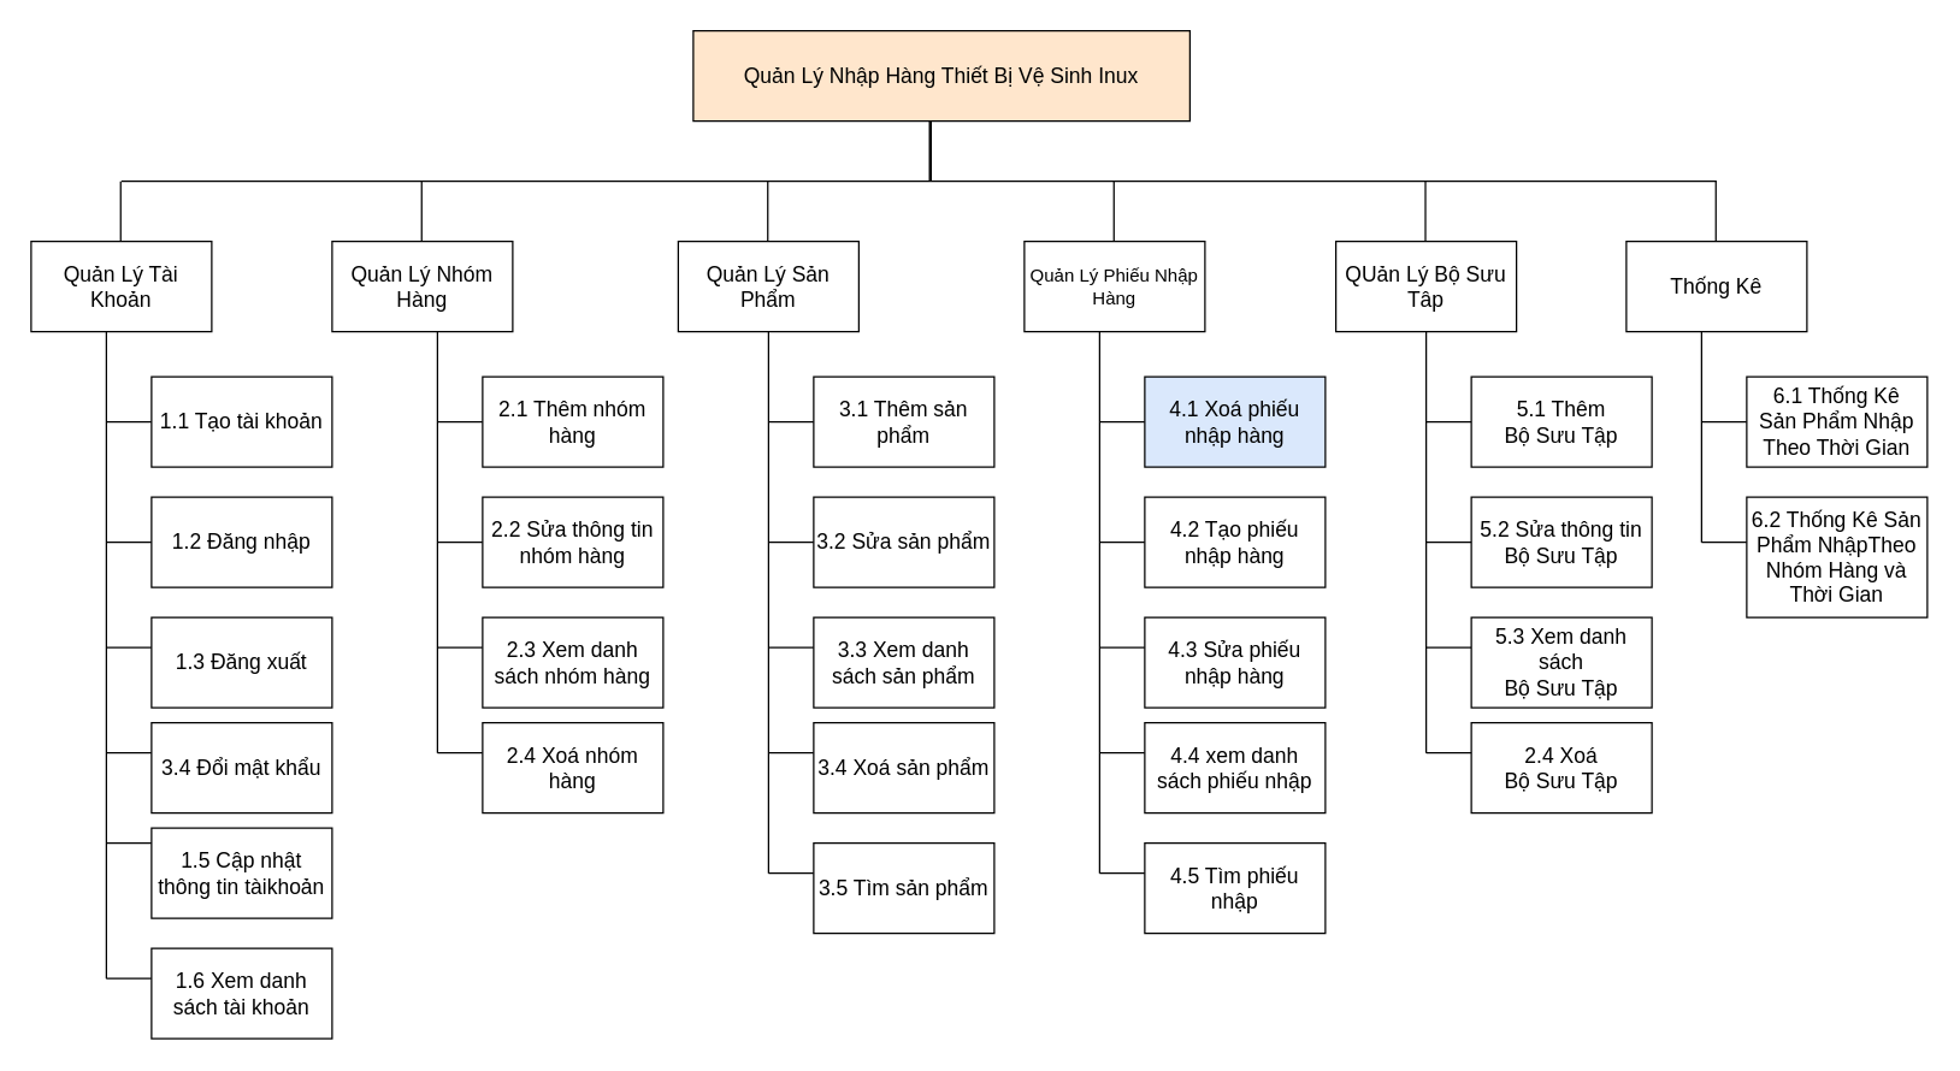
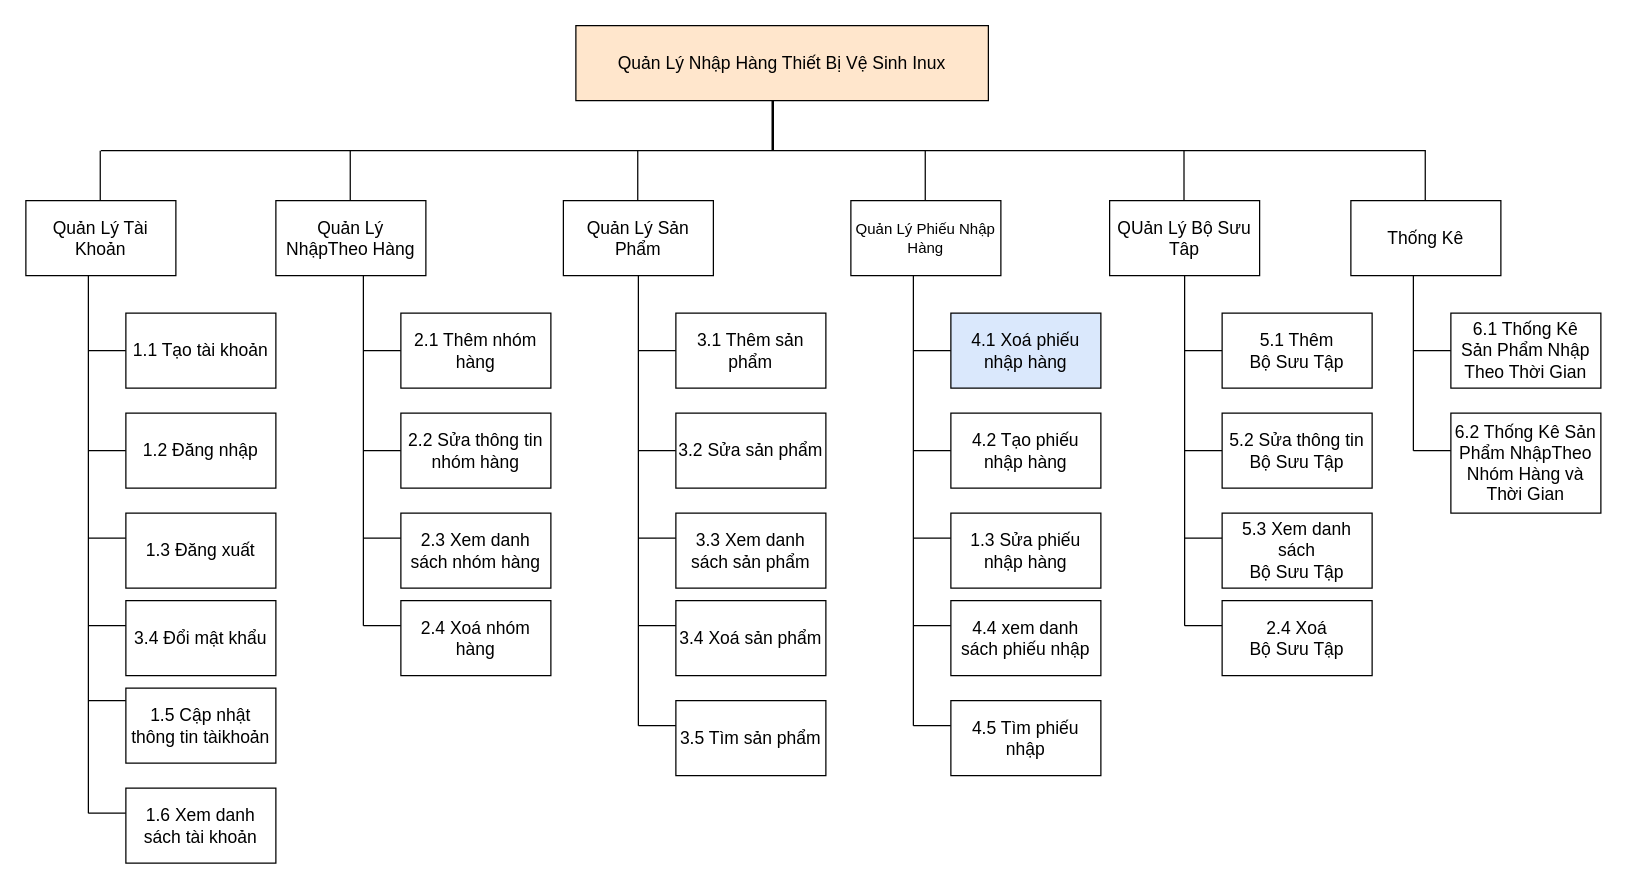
  <mxCell id="0" />
  <mxCell id="1" parent="0" />
  <mxCell id="2" value="&lt;font style=&quot;font-size: 14px&quot;&gt;Quản Lý Nhập Hàng Thiết Bị Vệ Sinh Inux&lt;br&gt;&lt;/font&gt;" style="rounded=0;whiteSpace=wrap;html=1;fillColor=#ffe6cc;" parent="1" vertex="1"><mxGeometry x="460" y="20" width="330" height="60" as="geometry" /></mxCell>
  <mxCell id="3" value="" style="shape=link;html=1;width=-1;" parent="1" edge="1"><mxGeometry width="100" relative="1" as="geometry"><mxPoint x="617.5" y="80" as="sourcePoint" /><mxPoint x="617.5" y="120" as="targetPoint" /></mxGeometry></mxCell>
  <mxCell id="4" value="" style="endArrow=none;html=1;" parent="1" edge="1"><mxGeometry width="50" height="50" relative="1" as="geometry"><mxPoint x="80" y="120" as="sourcePoint" /><mxPoint x="1140" y="120" as="targetPoint" /></mxGeometry></mxCell>
  <mxCell id="5" value="" style="endArrow=none;html=1;" parent="1" edge="1"><mxGeometry width="50" height="50" relative="1" as="geometry"><mxPoint x="70" y="220" as="sourcePoint" /><mxPoint x="70" y="650" as="targetPoint" /></mxGeometry></mxCell>
  <mxCell id="6" value="" style="endArrow=none;html=1;" parent="1" edge="1"><mxGeometry width="50" height="50" relative="1" as="geometry"><mxPoint x="70" y="280" as="sourcePoint" /><mxPoint x="100" y="280" as="targetPoint" /></mxGeometry></mxCell>
  <mxCell id="7" value="" style="endArrow=none;html=1;" parent="1" edge="1"><mxGeometry width="50" height="50" relative="1" as="geometry"><mxPoint x="70" y="360" as="sourcePoint" /><mxPoint x="100" y="360" as="targetPoint" /></mxGeometry></mxCell>
  <mxCell id="8" value="" style="endArrow=none;html=1;" parent="1" edge="1"><mxGeometry width="50" height="50" relative="1" as="geometry"><mxPoint x="70" y="500" as="sourcePoint" /><mxPoint x="100" y="500" as="targetPoint" /></mxGeometry></mxCell>
  <mxCell id="9" value="" style="endArrow=none;html=1;" parent="1" edge="1"><mxGeometry width="50" height="50" relative="1" as="geometry"><mxPoint x="70" y="560" as="sourcePoint" /><mxPoint x="100" y="560" as="targetPoint" /></mxGeometry></mxCell>
  <mxCell id="10" value="" style="endArrow=none;html=1;" parent="1" edge="1"><mxGeometry width="50" height="50" relative="1" as="geometry"><mxPoint x="70" y="430" as="sourcePoint" /><mxPoint x="100" y="430" as="targetPoint" /></mxGeometry></mxCell>
  <mxCell id="11" value="&lt;font style=&quot;font-size: 14px&quot;&gt;&lt;span&gt;1.1 Tạo tài khoản&lt;/span&gt;&lt;/font&gt;" style="rounded=0;whiteSpace=wrap;html=1;" parent="1" vertex="1"><mxGeometry x="100" y="250" width="120" height="60" as="geometry" /></mxCell>
  <mxCell id="12" value="&lt;font style=&quot;font-size: 14px&quot;&gt;&lt;span&gt;1.2 Đăng nhập&lt;/span&gt;&lt;/font&gt;" style="rounded=0;whiteSpace=wrap;html=1;" parent="1" vertex="1"><mxGeometry x="100" y="330" width="120" height="60" as="geometry" /></mxCell>
  <mxCell id="13" value="&lt;font style=&quot;font-size: 14px&quot;&gt;&lt;span&gt;1.3 Đăng xuất&lt;/span&gt;&lt;/font&gt;" style="rounded=0;whiteSpace=wrap;html=1;" parent="1" vertex="1"><mxGeometry x="100" y="410" width="120" height="60" as="geometry" /></mxCell>
  <mxCell id="14" value="&lt;font style=&quot;font-size: 14px&quot;&gt;&lt;span&gt;3.4 Đổi mật khẩu&lt;/span&gt;&lt;/font&gt;" style="rounded=0;whiteSpace=wrap;html=1;" parent="1" vertex="1"><mxGeometry x="100" y="480" width="120" height="60" as="geometry" /></mxCell>
  <mxCell id="15" value="" style="endArrow=none;html=1;" parent="1" edge="1"><mxGeometry width="50" height="50" relative="1" as="geometry"><mxPoint x="290" y="220" as="sourcePoint" /><mxPoint x="290" y="500" as="targetPoint" /></mxGeometry></mxCell>
  <mxCell id="16" value="" style="endArrow=none;html=1;" parent="1" edge="1"><mxGeometry width="50" height="50" relative="1" as="geometry"><mxPoint x="290" y="280" as="sourcePoint" /><mxPoint x="320" y="280" as="targetPoint" /></mxGeometry></mxCell>
  <mxCell id="17" value="" style="endArrow=none;html=1;" parent="1" edge="1"><mxGeometry width="50" height="50" relative="1" as="geometry"><mxPoint x="290" y="360" as="sourcePoint" /><mxPoint x="320" y="360" as="targetPoint" /></mxGeometry></mxCell>
  <mxCell id="18" value="" style="endArrow=none;html=1;" parent="1" edge="1"><mxGeometry width="50" height="50" relative="1" as="geometry"><mxPoint x="290" y="500" as="sourcePoint" /><mxPoint x="320" y="500" as="targetPoint" /></mxGeometry></mxCell>
  <mxCell id="19" value="" style="endArrow=none;html=1;" parent="1" edge="1"><mxGeometry width="50" height="50" relative="1" as="geometry"><mxPoint x="290" y="430" as="sourcePoint" /><mxPoint x="320" y="430" as="targetPoint" /></mxGeometry></mxCell>
  <mxCell id="20" value="&lt;font style=&quot;font-size: 14px&quot;&gt;&lt;span&gt;2.1 Thêm nhóm hàng&lt;/span&gt;&lt;/font&gt;" style="rounded=0;whiteSpace=wrap;html=1;" parent="1" vertex="1"><mxGeometry x="320" y="250" width="120" height="60" as="geometry" /></mxCell>
  <mxCell id="21" value="&lt;font style=&quot;font-size: 14px&quot;&gt;&lt;span&gt;2.2 Sửa thông tin nhóm hàng&lt;/span&gt;&lt;/font&gt;" style="rounded=0;whiteSpace=wrap;html=1;" parent="1" vertex="1"><mxGeometry x="320" y="330" width="120" height="60" as="geometry" /></mxCell>
  <mxCell id="22" value="&lt;font style=&quot;font-size: 14px&quot;&gt;&lt;span&gt;2.3 Xem danh sách nhóm hàng&lt;/span&gt;&lt;/font&gt;" style="rounded=0;whiteSpace=wrap;html=1;" parent="1" vertex="1"><mxGeometry x="320" y="410" width="120" height="60" as="geometry" /></mxCell>
  <mxCell id="23" value="&lt;font style=&quot;font-size: 14px&quot;&gt;&lt;span&gt;2.4 Xoá nhóm hàng&lt;/span&gt;&lt;/font&gt;" style="rounded=0;whiteSpace=wrap;html=1;" parent="1" vertex="1"><mxGeometry x="320" y="480" width="120" height="60" as="geometry" /></mxCell>
  <mxCell id="24" value="" style="endArrow=none;html=1;" parent="1" edge="1"><mxGeometry width="50" height="50" relative="1" as="geometry"><mxPoint x="510" y="220" as="sourcePoint" /><mxPoint x="510" y="580" as="targetPoint" /></mxGeometry></mxCell>
  <mxCell id="25" value="" style="endArrow=none;html=1;" parent="1" edge="1"><mxGeometry width="50" height="50" relative="1" as="geometry"><mxPoint x="510" y="280" as="sourcePoint" /><mxPoint x="540" y="280" as="targetPoint" /></mxGeometry></mxCell>
  <mxCell id="26" value="" style="endArrow=none;html=1;" parent="1" edge="1"><mxGeometry width="50" height="50" relative="1" as="geometry"><mxPoint x="510" y="360" as="sourcePoint" /><mxPoint x="540" y="360" as="targetPoint" /></mxGeometry></mxCell>
  <mxCell id="27" value="" style="endArrow=none;html=1;" parent="1" edge="1"><mxGeometry width="50" height="50" relative="1" as="geometry"><mxPoint x="510" y="500" as="sourcePoint" /><mxPoint x="540" y="500" as="targetPoint" /></mxGeometry></mxCell>
  <mxCell id="28" value="" style="endArrow=none;html=1;" parent="1" edge="1"><mxGeometry width="50" height="50" relative="1" as="geometry"><mxPoint x="510" y="430" as="sourcePoint" /><mxPoint x="540" y="430" as="targetPoint" /></mxGeometry></mxCell>
  <mxCell id="29" value="&lt;font style=&quot;font-size: 14px&quot;&gt;&lt;span&gt;3.1 Thêm sản phẩm&lt;/span&gt;&lt;/font&gt;" style="rounded=0;whiteSpace=wrap;html=1;" parent="1" vertex="1"><mxGeometry x="540" y="250" width="120" height="60" as="geometry" /></mxCell>
  <mxCell id="30" value="&lt;font style=&quot;font-size: 14px&quot;&gt;&lt;span&gt;3.2 Sửa sản phẩm&lt;/span&gt;&lt;/font&gt;" style="rounded=0;whiteSpace=wrap;html=1;" parent="1" vertex="1"><mxGeometry x="540" y="330" width="120" height="60" as="geometry" /></mxCell>
  <mxCell id="31" value="&lt;font style=&quot;font-size: 14px&quot;&gt;&lt;span&gt;3.3 Xem danh sách sản phẩm&lt;/span&gt;&lt;/font&gt;" style="rounded=0;whiteSpace=wrap;html=1;" parent="1" vertex="1"><mxGeometry x="540" y="410" width="120" height="60" as="geometry" /></mxCell>
  <mxCell id="32" value="&lt;font style=&quot;font-size: 14px&quot;&gt;&lt;span&gt;3.4 Xoá sản phẩm&lt;/span&gt;&lt;/font&gt;" style="rounded=0;whiteSpace=wrap;html=1;" parent="1" vertex="1"><mxGeometry x="540" y="480" width="120" height="60" as="geometry" /></mxCell>
  <mxCell id="33" value="" style="endArrow=none;html=1;" parent="1" edge="1"><mxGeometry width="50" height="50" relative="1" as="geometry"><mxPoint x="730" y="220" as="sourcePoint" /><mxPoint x="730" y="580" as="targetPoint" /></mxGeometry></mxCell>
  <mxCell id="34" value="" style="endArrow=none;html=1;" parent="1" edge="1"><mxGeometry width="50" height="50" relative="1" as="geometry"><mxPoint x="730" y="280" as="sourcePoint" /><mxPoint x="760" y="280" as="targetPoint" /></mxGeometry></mxCell>
  <mxCell id="35" value="" style="endArrow=none;html=1;" parent="1" edge="1"><mxGeometry width="50" height="50" relative="1" as="geometry"><mxPoint x="730" y="360" as="sourcePoint" /><mxPoint x="760" y="360" as="targetPoint" /></mxGeometry></mxCell>
  <mxCell id="36" value="" style="endArrow=none;html=1;" parent="1" edge="1"><mxGeometry width="50" height="50" relative="1" as="geometry"><mxPoint x="730" y="500" as="sourcePoint" /><mxPoint x="760" y="500" as="targetPoint" /></mxGeometry></mxCell>
  <mxCell id="37" value="" style="endArrow=none;html=1;" parent="1" edge="1"><mxGeometry width="50" height="50" relative="1" as="geometry"><mxPoint x="730" y="430" as="sourcePoint" /><mxPoint x="760" y="430" as="targetPoint" /></mxGeometry></mxCell>
  <mxCell id="38" value="&lt;font style=&quot;font-size: 14px&quot;&gt;&lt;span&gt;4.1 Xoá phiếu nhập hàng&lt;/span&gt;&lt;/font&gt;" style="rounded=0;whiteSpace=wrap;html=1;fillColor=#dae8fc;" parent="1" vertex="1"><mxGeometry x="760" y="250" width="120" height="60" as="geometry" /></mxCell>
  <mxCell id="39" value="&lt;font style=&quot;font-size: 14px&quot;&gt;&lt;span&gt;4.2 Tạo phiếu nhập hàng&lt;/span&gt;&lt;/font&gt;" style="rounded=0;whiteSpace=wrap;html=1;" parent="1" vertex="1"><mxGeometry x="760" y="330" width="120" height="60" as="geometry" /></mxCell>
- <mxCell id="40" value="&lt;font style=&quot;font-size: 14px&quot;&gt;&lt;span&gt;4.3 Sửa phiếu nhập hàng&lt;/span&gt;&lt;/font&gt;" style="rounded=0;whiteSpace=wrap;html=1;" parent="1" vertex="1"><mxGeometry x="760" y="410" width="120" height="60" as="geometry" /></mxCell>
+ <mxCell id="40" value="&lt;font style=&quot;font-size: 14px&quot;&gt;&lt;span&gt;1.3 Sửa phiếu nhập hàng&lt;/span&gt;&lt;/font&gt;" style="rounded=0;whiteSpace=wrap;html=1;" parent="1" vertex="1"><mxGeometry x="760" y="410" width="120" height="60" as="geometry" /></mxCell>
  <mxCell id="41" value="&lt;font style=&quot;font-size: 14px&quot;&gt;&lt;span&gt;4.4 xem danh sách phiếu nhập&lt;/span&gt;&lt;/font&gt;" style="rounded=0;whiteSpace=wrap;html=1;" parent="1" vertex="1"><mxGeometry x="760" y="480" width="120" height="60" as="geometry" /></mxCell>
  <mxCell id="42" value="" style="endArrow=none;html=1;" parent="1" edge="1"><mxGeometry width="50" height="50" relative="1" as="geometry"><mxPoint x="1130" y="220" as="sourcePoint" /><mxPoint x="1130" y="360" as="targetPoint" /></mxGeometry></mxCell>
  <mxCell id="43" value="" style="endArrow=none;html=1;" parent="1" edge="1"><mxGeometry width="50" height="50" relative="1" as="geometry"><mxPoint x="1130" y="280" as="sourcePoint" /><mxPoint x="1160" y="280" as="targetPoint" /></mxGeometry></mxCell>
  <mxCell id="44" value="" style="endArrow=none;html=1;" parent="1" edge="1"><mxGeometry width="50" height="50" relative="1" as="geometry"><mxPoint x="1130" y="360" as="sourcePoint" /><mxPoint x="1160" y="360" as="targetPoint" /></mxGeometry></mxCell>
  <mxCell id="45" value="&lt;table&gt;&lt;tbody&gt;&lt;tr&gt;&lt;td valign=&quot;top&quot;&gt;&lt;p&gt;&lt;font style=&quot;font-size: 14px&quot;&gt;&lt;span&gt;6.1 Thống Kê Sản Phẩm Nhập Theo Thời  Gian&lt;/span&gt;&lt;/font&gt;&lt;/p&gt;&lt;/td&gt;&lt;/tr&gt;&lt;/tbody&gt;&lt;/table&gt;" style="rounded=0;whiteSpace=wrap;html=1;" parent="1" vertex="1"><mxGeometry x="1160" y="250" width="120" height="60" as="geometry" /></mxCell>
  <mxCell id="46" value="&lt;font style=&quot;font-size: 14px&quot;&gt;&lt;span&gt;6.2 Thống Kê Sản Phẩm NhậpTheo Nhóm Hàng và Thời Gian&lt;/span&gt;&lt;/font&gt;" style="rounded=0;whiteSpace=wrap;html=1;" parent="1" vertex="1"><mxGeometry x="1160" y="330" width="120" height="80" as="geometry" /></mxCell>
  <mxCell id="47" value="&lt;font style=&quot;font-size: 14px&quot;&gt;&lt;span&gt;1.5 Cập nhật thông tin tàikhoản&lt;/span&gt;&lt;/font&gt;" style="rounded=0;whiteSpace=wrap;html=1;" parent="1" vertex="1"><mxGeometry x="100" y="550" width="120" height="60" as="geometry" /></mxCell>
  <mxCell id="48" value="" style="endArrow=none;html=1;" parent="1" edge="1"><mxGeometry width="50" height="50" relative="1" as="geometry"><mxPoint x="70" y="650" as="sourcePoint" /><mxPoint x="100" y="650" as="targetPoint" /></mxGeometry></mxCell>
  <mxCell id="49" value="&lt;font style=&quot;font-size: 14px&quot;&gt;&lt;span&gt;1.6 Xem danh sách tài khoản&lt;/span&gt;&lt;/font&gt;" style="rounded=0;whiteSpace=wrap;html=1;" parent="1" vertex="1"><mxGeometry x="100" y="630" width="120" height="60" as="geometry" /></mxCell>
  <mxCell id="50" value="" style="endArrow=none;html=1;" parent="1" edge="1"><mxGeometry width="50" height="50" relative="1" as="geometry"><mxPoint x="947" y="220" as="sourcePoint" /><mxPoint x="947" y="500" as="targetPoint" /></mxGeometry></mxCell>
  <mxCell id="51" value="" style="endArrow=none;html=1;" parent="1" edge="1"><mxGeometry width="50" height="50" relative="1" as="geometry"><mxPoint x="947" y="280" as="sourcePoint" /><mxPoint x="977" y="280" as="targetPoint" /></mxGeometry></mxCell>
  <mxCell id="52" value="" style="endArrow=none;html=1;" parent="1" edge="1"><mxGeometry width="50" height="50" relative="1" as="geometry"><mxPoint x="947" y="360" as="sourcePoint" /><mxPoint x="977" y="360" as="targetPoint" /></mxGeometry></mxCell>
  <mxCell id="53" value="" style="endArrow=none;html=1;" parent="1" edge="1"><mxGeometry width="50" height="50" relative="1" as="geometry"><mxPoint x="947" y="500" as="sourcePoint" /><mxPoint x="977" y="500" as="targetPoint" /></mxGeometry></mxCell>
  <mxCell id="54" value="" style="endArrow=none;html=1;" parent="1" edge="1"><mxGeometry width="50" height="50" relative="1" as="geometry"><mxPoint x="947" y="430" as="sourcePoint" /><mxPoint x="977" y="430" as="targetPoint" /></mxGeometry></mxCell>
  <mxCell id="55" value="&lt;font style=&quot;font-size: 14px&quot;&gt;&lt;span&gt;5.1 Thêm &lt;/span&gt;&lt;/font&gt;&lt;br&gt;&lt;font style=&quot;font-size: 14px&quot;&gt;&lt;span&gt;&lt;font style=&quot;font-size: 14px&quot;&gt;&lt;span&gt;Bộ Sưu Tập&lt;/span&gt;&lt;/font&gt;&lt;/span&gt;&lt;/font&gt;" style="rounded=0;whiteSpace=wrap;html=1;" parent="1" vertex="1"><mxGeometry x="977" y="250" width="120" height="60" as="geometry" /></mxCell>
  <mxCell id="56" value="&lt;font style=&quot;font-size: 14px&quot;&gt;&lt;span&gt;5.2 Sửa thông tin Bộ Sưu Tập&lt;br&gt;&lt;/span&gt;&lt;/font&gt;" style="rounded=0;whiteSpace=wrap;html=1;" parent="1" vertex="1"><mxGeometry x="977" y="330" width="120" height="60" as="geometry" /></mxCell>
  <mxCell id="57" value="&lt;font style=&quot;font-size: 14px&quot;&gt;&lt;span&gt;5.3 Xem danh sách &lt;/span&gt;&lt;/font&gt;&lt;br&gt;&lt;font style=&quot;font-size: 14px&quot;&gt;&lt;span&gt;&lt;font style=&quot;font-size: 14px&quot;&gt;&lt;span&gt;Bộ Sưu Tập&lt;/span&gt;&lt;/font&gt;&lt;/span&gt;&lt;/font&gt;" style="rounded=0;whiteSpace=wrap;html=1;" parent="1" vertex="1"><mxGeometry x="977" y="410" width="120" height="60" as="geometry" /></mxCell>
  <mxCell id="58" value="&lt;font style=&quot;font-size: 14px&quot;&gt;&lt;span&gt;2.4 Xoá &lt;/span&gt;&lt;/font&gt;&lt;br&gt;&lt;font style=&quot;font-size: 14px&quot;&gt;&lt;span&gt;&lt;font style=&quot;font-size: 14px&quot;&gt;&lt;span&gt;Bộ Sưu Tập&lt;/span&gt;&lt;/font&gt;&lt;/span&gt;&lt;/font&gt;" style="rounded=0;whiteSpace=wrap;html=1;" parent="1" vertex="1"><mxGeometry x="977" y="480" width="120" height="60" as="geometry" /></mxCell>
  <mxCell id="59" value="&lt;font style=&quot;font-size: 14px&quot;&gt;Thống Kê&lt;/font&gt;" style="rounded=0;whiteSpace=wrap;html=1;" parent="1" vertex="1"><mxGeometry x="1080" y="160" width="120" height="60" as="geometry" /></mxCell>
  <mxCell id="60" value="" style="endArrow=none;html=1;" parent="1" edge="1"><mxGeometry width="50" height="50" relative="1" as="geometry"><mxPoint x="1139.5" y="160" as="sourcePoint" /><mxPoint x="1139.5" y="120" as="targetPoint" /></mxGeometry></mxCell>
  <mxCell id="61" value="&lt;font style=&quot;font-size: 14px&quot;&gt;Quản Lý Tài Khoản&lt;/font&gt;" style="rounded=0;whiteSpace=wrap;html=1;" parent="1" vertex="1"><mxGeometry x="20" y="160" width="120" height="60" as="geometry" /></mxCell>
  <mxCell id="62" value="" style="endArrow=none;html=1;" parent="1" edge="1"><mxGeometry width="50" height="50" relative="1" as="geometry"><mxPoint x="79.5" y="160" as="sourcePoint" /><mxPoint x="79.5" y="120" as="targetPoint" /></mxGeometry></mxCell>
- <mxCell id="63" value="&lt;font style=&quot;font-size: 14px&quot;&gt;Quản Lý Nhóm Hàng&lt;/font&gt;" style="rounded=0;whiteSpace=wrap;html=1;" parent="1" vertex="1"><mxGeometry x="220" y="160" width="120" height="60" as="geometry" /></mxCell>
+ <mxCell id="63" value="&lt;font style=&quot;font-size: 14px&quot;&gt;Quản Lý NhậpTheo Hàng&lt;/font&gt;" style="rounded=0;whiteSpace=wrap;html=1;" parent="1" vertex="1"><mxGeometry x="220" y="160" width="120" height="60" as="geometry" /></mxCell>
  <mxCell id="64" value="" style="endArrow=none;html=1;" parent="1" edge="1"><mxGeometry width="50" height="50" relative="1" as="geometry"><mxPoint x="279.5" y="160" as="sourcePoint" /><mxPoint x="279.5" y="120" as="targetPoint" /></mxGeometry></mxCell>
  <mxCell id="65" value="&lt;font style=&quot;font-size: 14px&quot;&gt;Quản Lý Sản Phẩm&lt;/font&gt;" style="rounded=0;whiteSpace=wrap;html=1;" parent="1" vertex="1"><mxGeometry x="450" y="160" width="120" height="60" as="geometry" /></mxCell>
  <mxCell id="66" value="" style="endArrow=none;html=1;" parent="1" edge="1"><mxGeometry width="50" height="50" relative="1" as="geometry"><mxPoint x="509.5" y="160" as="sourcePoint" /><mxPoint x="509.5" y="120" as="targetPoint" /></mxGeometry></mxCell>
  <mxCell id="67" value="Quản Lý Phiếu Nhập Hàng" style="rounded=0;whiteSpace=wrap;html=1;" parent="1" vertex="1"><mxGeometry x="680" y="160" width="120" height="60" as="geometry" /></mxCell>
  <mxCell id="68" value="" style="endArrow=none;html=1;" parent="1" edge="1"><mxGeometry width="50" height="50" relative="1" as="geometry"><mxPoint x="739.5" y="160" as="sourcePoint" /><mxPoint x="739.5" y="120" as="targetPoint" /></mxGeometry></mxCell>
  <mxCell id="69" value="&lt;font style=&quot;font-size: 14px&quot;&gt;QUản Lý Bộ Sưu Tâp&lt;/font&gt;" style="rounded=0;whiteSpace=wrap;html=1;" parent="1" vertex="1"><mxGeometry x="887" y="160" width="120" height="60" as="geometry" /></mxCell>
  <mxCell id="70" value="" style="endArrow=none;html=1;" parent="1" edge="1"><mxGeometry width="50" height="50" relative="1" as="geometry"><mxPoint x="946.5" y="160" as="sourcePoint" /><mxPoint x="946.5" y="120" as="targetPoint" /></mxGeometry></mxCell>
  <mxCell id="71" value="" style="endArrow=none;html=1;" edge="1" parent="1"><mxGeometry width="50" height="50" relative="1" as="geometry"><mxPoint x="510" y="580" as="sourcePoint" /><mxPoint x="540" y="580" as="targetPoint" /></mxGeometry></mxCell>
  <mxCell id="72" value="&lt;font style=&quot;font-size: 14px&quot;&gt;&lt;span&gt;3.5 Tìm sản phẩm&lt;/span&gt;&lt;/font&gt;" style="rounded=0;whiteSpace=wrap;html=1;" vertex="1" parent="1"><mxGeometry x="540" y="560" width="120" height="60" as="geometry" /></mxCell>
  <mxCell id="73" value="" style="endArrow=none;html=1;" edge="1" parent="1"><mxGeometry width="50" height="50" relative="1" as="geometry"><mxPoint x="730" y="580" as="sourcePoint" /><mxPoint x="760" y="580" as="targetPoint" /></mxGeometry></mxCell>
  <mxCell id="74" value="&lt;font style=&quot;font-size: 14px&quot;&gt;&lt;span&gt;4.5 Tìm phiếu nhập&lt;/span&gt;&lt;/font&gt;" style="rounded=0;whiteSpace=wrap;html=1;" vertex="1" parent="1"><mxGeometry x="760" y="560" width="120" height="60" as="geometry" /></mxCell>
